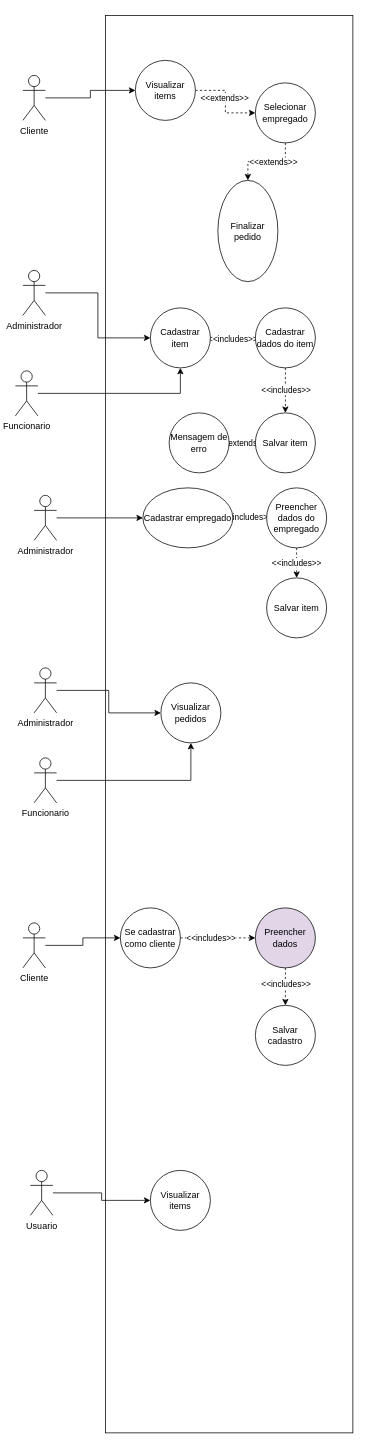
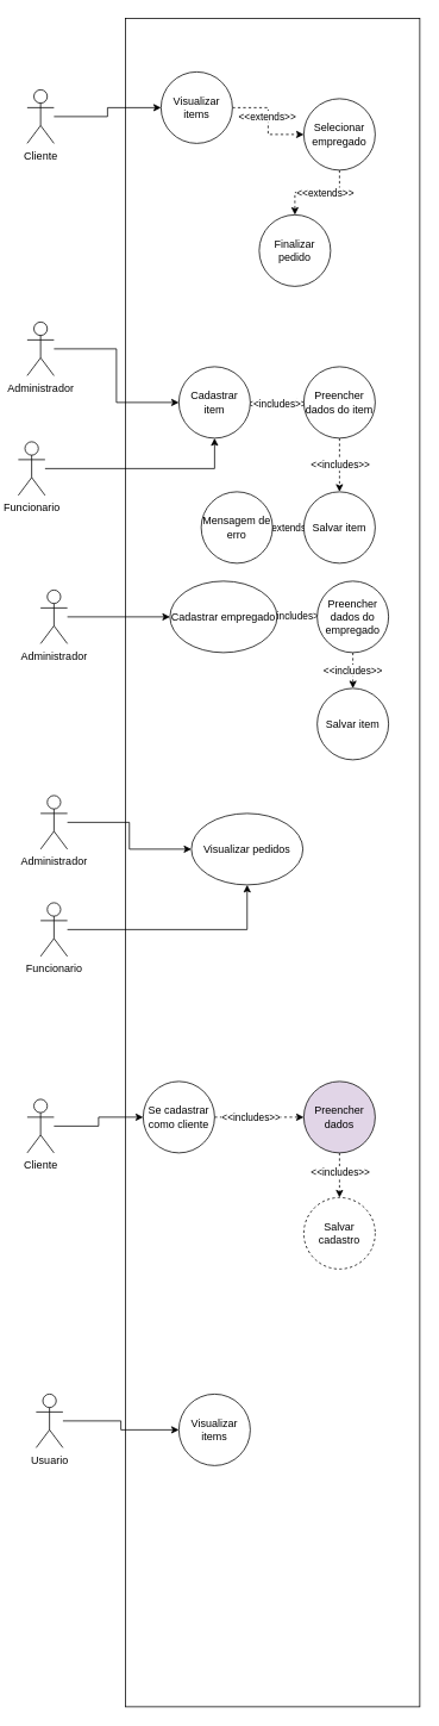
  <mxCell id="0" />
  <mxCell id="1" parent="0" />
  <mxCell id="2" value="" style="rounded=0;whiteSpace=wrap;html=1;" vertex="1" parent="1"><mxGeometry x="140" y="20" width="330" height="1890" as="geometry" /></mxCell>
  <mxCell id="3" style="edgeStyle=orthogonalEdgeStyle;rounded=0;orthogonalLoop=1;jettySize=auto;html=1;" edge="1" parent="1" source="4" target="7"><mxGeometry relative="1" as="geometry" /></mxCell>
  <mxCell id="4" value="Cliente" style="shape=umlActor;verticalLabelPosition=bottom;verticalAlign=top;html=1;outlineConnect=0;" vertex="1" parent="1"><mxGeometry x="30" y="100" width="30" height="60" as="geometry" /></mxCell>
  <mxCell id="5" style="edgeStyle=orthogonalEdgeStyle;rounded=0;orthogonalLoop=1;jettySize=auto;html=1;dashed=1;" edge="1" parent="1" source="7" target="10"><mxGeometry relative="1" as="geometry" /></mxCell>
  <mxCell id="6" value="&amp;lt;&amp;lt;extends&amp;gt;&amp;gt;" style="edgeLabel;html=1;align=center;verticalAlign=middle;resizable=0;points=[];" vertex="1" connectable="0" parent="5"><mxGeometry x="-0.116" y="-2" relative="1" as="geometry"><mxPoint as="offset" /></mxGeometry></mxCell>
  <mxCell id="7" value="Visualizar items" style="ellipse;whiteSpace=wrap;html=1;aspect=fixed;" vertex="1" parent="1"><mxGeometry x="180" y="80" width="80" height="80" as="geometry" /></mxCell>
  <mxCell id="8" style="edgeStyle=orthogonalEdgeStyle;rounded=0;orthogonalLoop=1;jettySize=auto;html=1;dashed=1;" edge="1" parent="1" source="10" target="11"><mxGeometry relative="1" as="geometry" /></mxCell>
  <mxCell id="9" value="&amp;lt;&amp;lt;extends&amp;gt;&amp;gt;" style="edgeLabel;html=1;align=center;verticalAlign=middle;resizable=0;points=[];" vertex="1" connectable="0" parent="8"><mxGeometry x="-0.168" relative="1" as="geometry"><mxPoint as="offset" /></mxGeometry></mxCell>
  <mxCell id="10" value="Selecionar empregado" style="ellipse;whiteSpace=wrap;html=1;aspect=fixed;" vertex="1" parent="1"><mxGeometry x="340" y="110" width="80" height="80" as="geometry" /></mxCell>
- <mxCell id="11" value="Finalizar pedido" style="ellipse;whiteSpace=wrap;html=1;aspect=fixed;" vertex="1" parent="1"><mxGeometry x="290" y="240" width="80" height="135" as="geometry" /></mxCell>
+ <mxCell id="11" value="Finalizar pedido" style="ellipse;whiteSpace=wrap;html=1;aspect=fixed;" vertex="1" parent="1"><mxGeometry x="290" y="240" width="80" height="80" as="geometry" /></mxCell>
  <mxCell id="12" style="edgeStyle=orthogonalEdgeStyle;rounded=0;orthogonalLoop=1;jettySize=auto;html=1;" edge="1" parent="1" source="13" target="16"><mxGeometry relative="1" as="geometry" /></mxCell>
  <mxCell id="13" value="Administrador" style="shape=umlActor;verticalLabelPosition=bottom;verticalAlign=top;html=1;outlineConnect=0;" vertex="1" parent="1"><mxGeometry x="30" y="360" width="30" height="60" as="geometry" /></mxCell>
  <mxCell id="14" style="edgeStyle=orthogonalEdgeStyle;rounded=0;orthogonalLoop=1;jettySize=auto;html=1;dashed=1;endArrow=open;" edge="1" parent="1" source="16" target="19"><mxGeometry relative="1" as="geometry" /></mxCell>
  <mxCell id="15" value="&amp;lt;&amp;lt;includes&amp;gt;&amp;gt;" style="edgeLabel;html=1;align=center;verticalAlign=middle;resizable=0;points=[];" vertex="1" connectable="0" parent="14"><mxGeometry x="-0.045" y="-1" relative="1" as="geometry"><mxPoint as="offset" /></mxGeometry></mxCell>
  <mxCell id="16" value="Cadastrar item" style="ellipse;whiteSpace=wrap;html=1;aspect=fixed;" vertex="1" parent="1"><mxGeometry x="200" y="410" width="80" height="80" as="geometry" /></mxCell>
  <mxCell id="17" style="edgeStyle=orthogonalEdgeStyle;rounded=0;orthogonalLoop=1;jettySize=auto;html=1;dashed=1;" edge="1" parent="1" source="19" target="21"><mxGeometry relative="1" as="geometry" /></mxCell>
  <mxCell id="18" value="&amp;lt;&amp;lt;includes&amp;gt;&amp;gt;" style="edgeLabel;html=1;align=center;verticalAlign=middle;resizable=0;points=[];" vertex="1" connectable="0" parent="17"><mxGeometry x="-0.045" relative="1" as="geometry"><mxPoint as="offset" /></mxGeometry></mxCell>
- <mxCell id="19" value="Cadastrar dados do item" style="ellipse;whiteSpace=wrap;html=1;aspect=fixed;" vertex="1" parent="1"><mxGeometry x="340" y="410" width="80" height="80" as="geometry" /></mxCell>
+ <mxCell id="19" value="Preencher dados do item" style="ellipse;whiteSpace=wrap;html=1;aspect=fixed;" vertex="1" parent="1"><mxGeometry x="340" y="410" width="80" height="80" as="geometry" /></mxCell>
  <mxCell id="20" value="&amp;lt;&amp;lt;extends&amp;gt;&amp;gt;" style="edgeStyle=orthogonalEdgeStyle;rounded=0;orthogonalLoop=1;jettySize=auto;html=1;dashed=1;" edge="1" parent="1" source="21" target="22"><mxGeometry relative="1" as="geometry" /></mxCell>
  <mxCell id="21" value="Salvar item" style="ellipse;whiteSpace=wrap;html=1;aspect=fixed;" vertex="1" parent="1"><mxGeometry x="340" y="550" width="80" height="80" as="geometry" /></mxCell>
  <mxCell id="22" value="Mensagem de erro" style="ellipse;whiteSpace=wrap;html=1;aspect=fixed;" vertex="1" parent="1"><mxGeometry x="225" y="550" width="80" height="80" as="geometry" /></mxCell>
  <mxCell id="23" style="edgeStyle=orthogonalEdgeStyle;rounded=0;orthogonalLoop=1;jettySize=auto;html=1;" edge="1" parent="1" source="24" target="27"><mxGeometry relative="1" as="geometry" /></mxCell>
  <mxCell id="24" value="Administrador" style="shape=umlActor;verticalLabelPosition=bottom;verticalAlign=top;html=1;outlineConnect=0;" vertex="1" parent="1"><mxGeometry x="45" y="660" width="30" height="60" as="geometry" /></mxCell>
  <mxCell id="25" style="edgeStyle=orthogonalEdgeStyle;rounded=0;orthogonalLoop=1;jettySize=auto;html=1;dashed=1;" edge="1" parent="1" source="27" target="29"><mxGeometry relative="1" as="geometry" /></mxCell>
  <mxCell id="26" value="&amp;lt;&amp;lt;includes&amp;gt;&amp;gt;" style="edgeLabel;html=1;align=center;verticalAlign=middle;resizable=0;points=[];" vertex="1" connectable="0" parent="25"><mxGeometry x="-0.153" y="2" relative="1" as="geometry"><mxPoint as="offset" /></mxGeometry></mxCell>
  <mxCell id="27" value="Cadastrar empregado" style="ellipse;whiteSpace=wrap;html=1;aspect=fixed;" vertex="1" parent="1"><mxGeometry x="190" y="650" width="120" height="80" as="geometry" /></mxCell>
  <mxCell id="28" value="&amp;lt;&amp;lt;includes&amp;gt;&amp;gt;" style="edgeStyle=orthogonalEdgeStyle;rounded=0;orthogonalLoop=1;jettySize=auto;html=1;dashed=1;" edge="1" parent="1" source="29" target="30"><mxGeometry relative="1" as="geometry" /></mxCell>
  <mxCell id="29" value="Preencher dados do empregado" style="ellipse;whiteSpace=wrap;html=1;aspect=fixed;" vertex="1" parent="1"><mxGeometry x="355" y="650" width="80" height="80" as="geometry" /></mxCell>
  <mxCell id="30" value="Salvar item" style="ellipse;whiteSpace=wrap;html=1;aspect=fixed;" vertex="1" parent="1"><mxGeometry x="355" y="770" width="80" height="80" as="geometry" /></mxCell>
  <mxCell id="31" style="edgeStyle=orthogonalEdgeStyle;rounded=0;orthogonalLoop=1;jettySize=auto;html=1;" edge="1" parent="1" source="32" target="33"><mxGeometry relative="1" as="geometry" /></mxCell>
  <mxCell id="32" value="Administrador" style="shape=umlActor;verticalLabelPosition=bottom;verticalAlign=top;html=1;outlineConnect=0;" vertex="1" parent="1"><mxGeometry x="45" y="890" width="30" height="60" as="geometry" /></mxCell>
- <mxCell id="33" value="Visualizar pedidos" style="ellipse;whiteSpace=wrap;html=1;aspect=fixed;" vertex="1" parent="1"><mxGeometry x="214" y="910" width="80" height="80" as="geometry" /></mxCell>
+ <mxCell id="33" value="Visualizar pedidos" style="ellipse;whiteSpace=wrap;html=1;aspect=fixed;" vertex="1" parent="1"><mxGeometry x="214" y="910" width="125" height="80" as="geometry" /></mxCell>
  <mxCell id="34" style="edgeStyle=orthogonalEdgeStyle;rounded=0;orthogonalLoop=1;jettySize=auto;html=1;" edge="1" parent="1" source="35" target="33"><mxGeometry relative="1" as="geometry" /></mxCell>
  <mxCell id="35" value="Funcionario" style="shape=umlActor;verticalLabelPosition=bottom;verticalAlign=top;html=1;outlineConnect=0;" vertex="1" parent="1"><mxGeometry x="45" y="1010" width="30" height="60" as="geometry" /></mxCell>
  <mxCell id="36" style="edgeStyle=orthogonalEdgeStyle;rounded=0;orthogonalLoop=1;jettySize=auto;html=1;" edge="1" parent="1" source="37" target="16"><mxGeometry relative="1" as="geometry" /></mxCell>
  <mxCell id="37" value="Funcionario" style="shape=umlActor;verticalLabelPosition=bottom;verticalAlign=top;html=1;outlineConnect=0;" vertex="1" parent="1"><mxGeometry x="20" y="494" width="30" height="60" as="geometry" /></mxCell>
  <mxCell id="38" style="edgeStyle=orthogonalEdgeStyle;rounded=0;orthogonalLoop=1;jettySize=auto;html=1;dashed=1;" edge="1" parent="1" source="40" target="43"><mxGeometry relative="1" as="geometry" /></mxCell>
  <mxCell id="39" value="&amp;lt;&amp;lt;includes&amp;gt;&amp;gt;" style="edgeLabel;html=1;align=center;verticalAlign=middle;resizable=0;points=[];" vertex="1" connectable="0" parent="38"><mxGeometry x="-0.193" relative="1" as="geometry"><mxPoint as="offset" /></mxGeometry></mxCell>
  <mxCell id="40" value="Se cadastrar como cliente" style="ellipse;whiteSpace=wrap;html=1;aspect=fixed;" vertex="1" parent="1"><mxGeometry x="160" y="1210" width="80" height="80" as="geometry" /></mxCell>
  <mxCell id="41" style="edgeStyle=orthogonalEdgeStyle;rounded=0;orthogonalLoop=1;jettySize=auto;html=1;dashed=1;" edge="1" parent="1" source="43" target="44"><mxGeometry relative="1" as="geometry" /></mxCell>
  <mxCell id="42" value="&amp;lt;&amp;lt;includes&amp;gt;&amp;gt;" style="edgeLabel;html=1;align=center;verticalAlign=middle;resizable=0;points=[];" vertex="1" connectable="0" parent="41"><mxGeometry x="-0.147" relative="1" as="geometry"><mxPoint as="offset" /></mxGeometry></mxCell>
  <mxCell id="43" value="Preencher dados" style="ellipse;whiteSpace=wrap;html=1;aspect=fixed;fillColor=#e1d5e7;" vertex="1" parent="1"><mxGeometry x="340" y="1210" width="80" height="80" as="geometry" /></mxCell>
- <mxCell id="44" value="Salvar cadastro" style="ellipse;whiteSpace=wrap;html=1;aspect=fixed;" vertex="1" parent="1"><mxGeometry x="340" y="1340" width="80" height="80" as="geometry" /></mxCell>
+ <mxCell id="44" value="Salvar cadastro" style="ellipse;whiteSpace=wrap;html=1;aspect=fixed;dashed=1;" vertex="1" parent="1"><mxGeometry x="340" y="1340" width="80" height="80" as="geometry" /></mxCell>
  <mxCell id="45" style="edgeStyle=orthogonalEdgeStyle;rounded=0;orthogonalLoop=1;jettySize=auto;html=1;" edge="1" parent="1" source="46" target="40"><mxGeometry relative="1" as="geometry" /></mxCell>
  <mxCell id="46" value="Cliente" style="shape=umlActor;verticalLabelPosition=bottom;verticalAlign=top;html=1;outlineConnect=0;" vertex="1" parent="1"><mxGeometry x="30" y="1230" width="30" height="60" as="geometry" /></mxCell>
  <mxCell id="47" style="edgeStyle=orthogonalEdgeStyle;rounded=0;orthogonalLoop=1;jettySize=auto;html=1;" edge="1" parent="1" source="48" target="49"><mxGeometry relative="1" as="geometry" /></mxCell>
  <mxCell id="48" value="Usuario" style="shape=umlActor;verticalLabelPosition=bottom;verticalAlign=top;html=1;outlineConnect=0;" vertex="1" parent="1"><mxGeometry x="40" y="1560" width="30" height="60" as="geometry" /></mxCell>
  <mxCell id="49" value="Visualizar items" style="ellipse;whiteSpace=wrap;html=1;aspect=fixed;" vertex="1" parent="1"><mxGeometry x="200" y="1560" width="80" height="80" as="geometry" /></mxCell>
